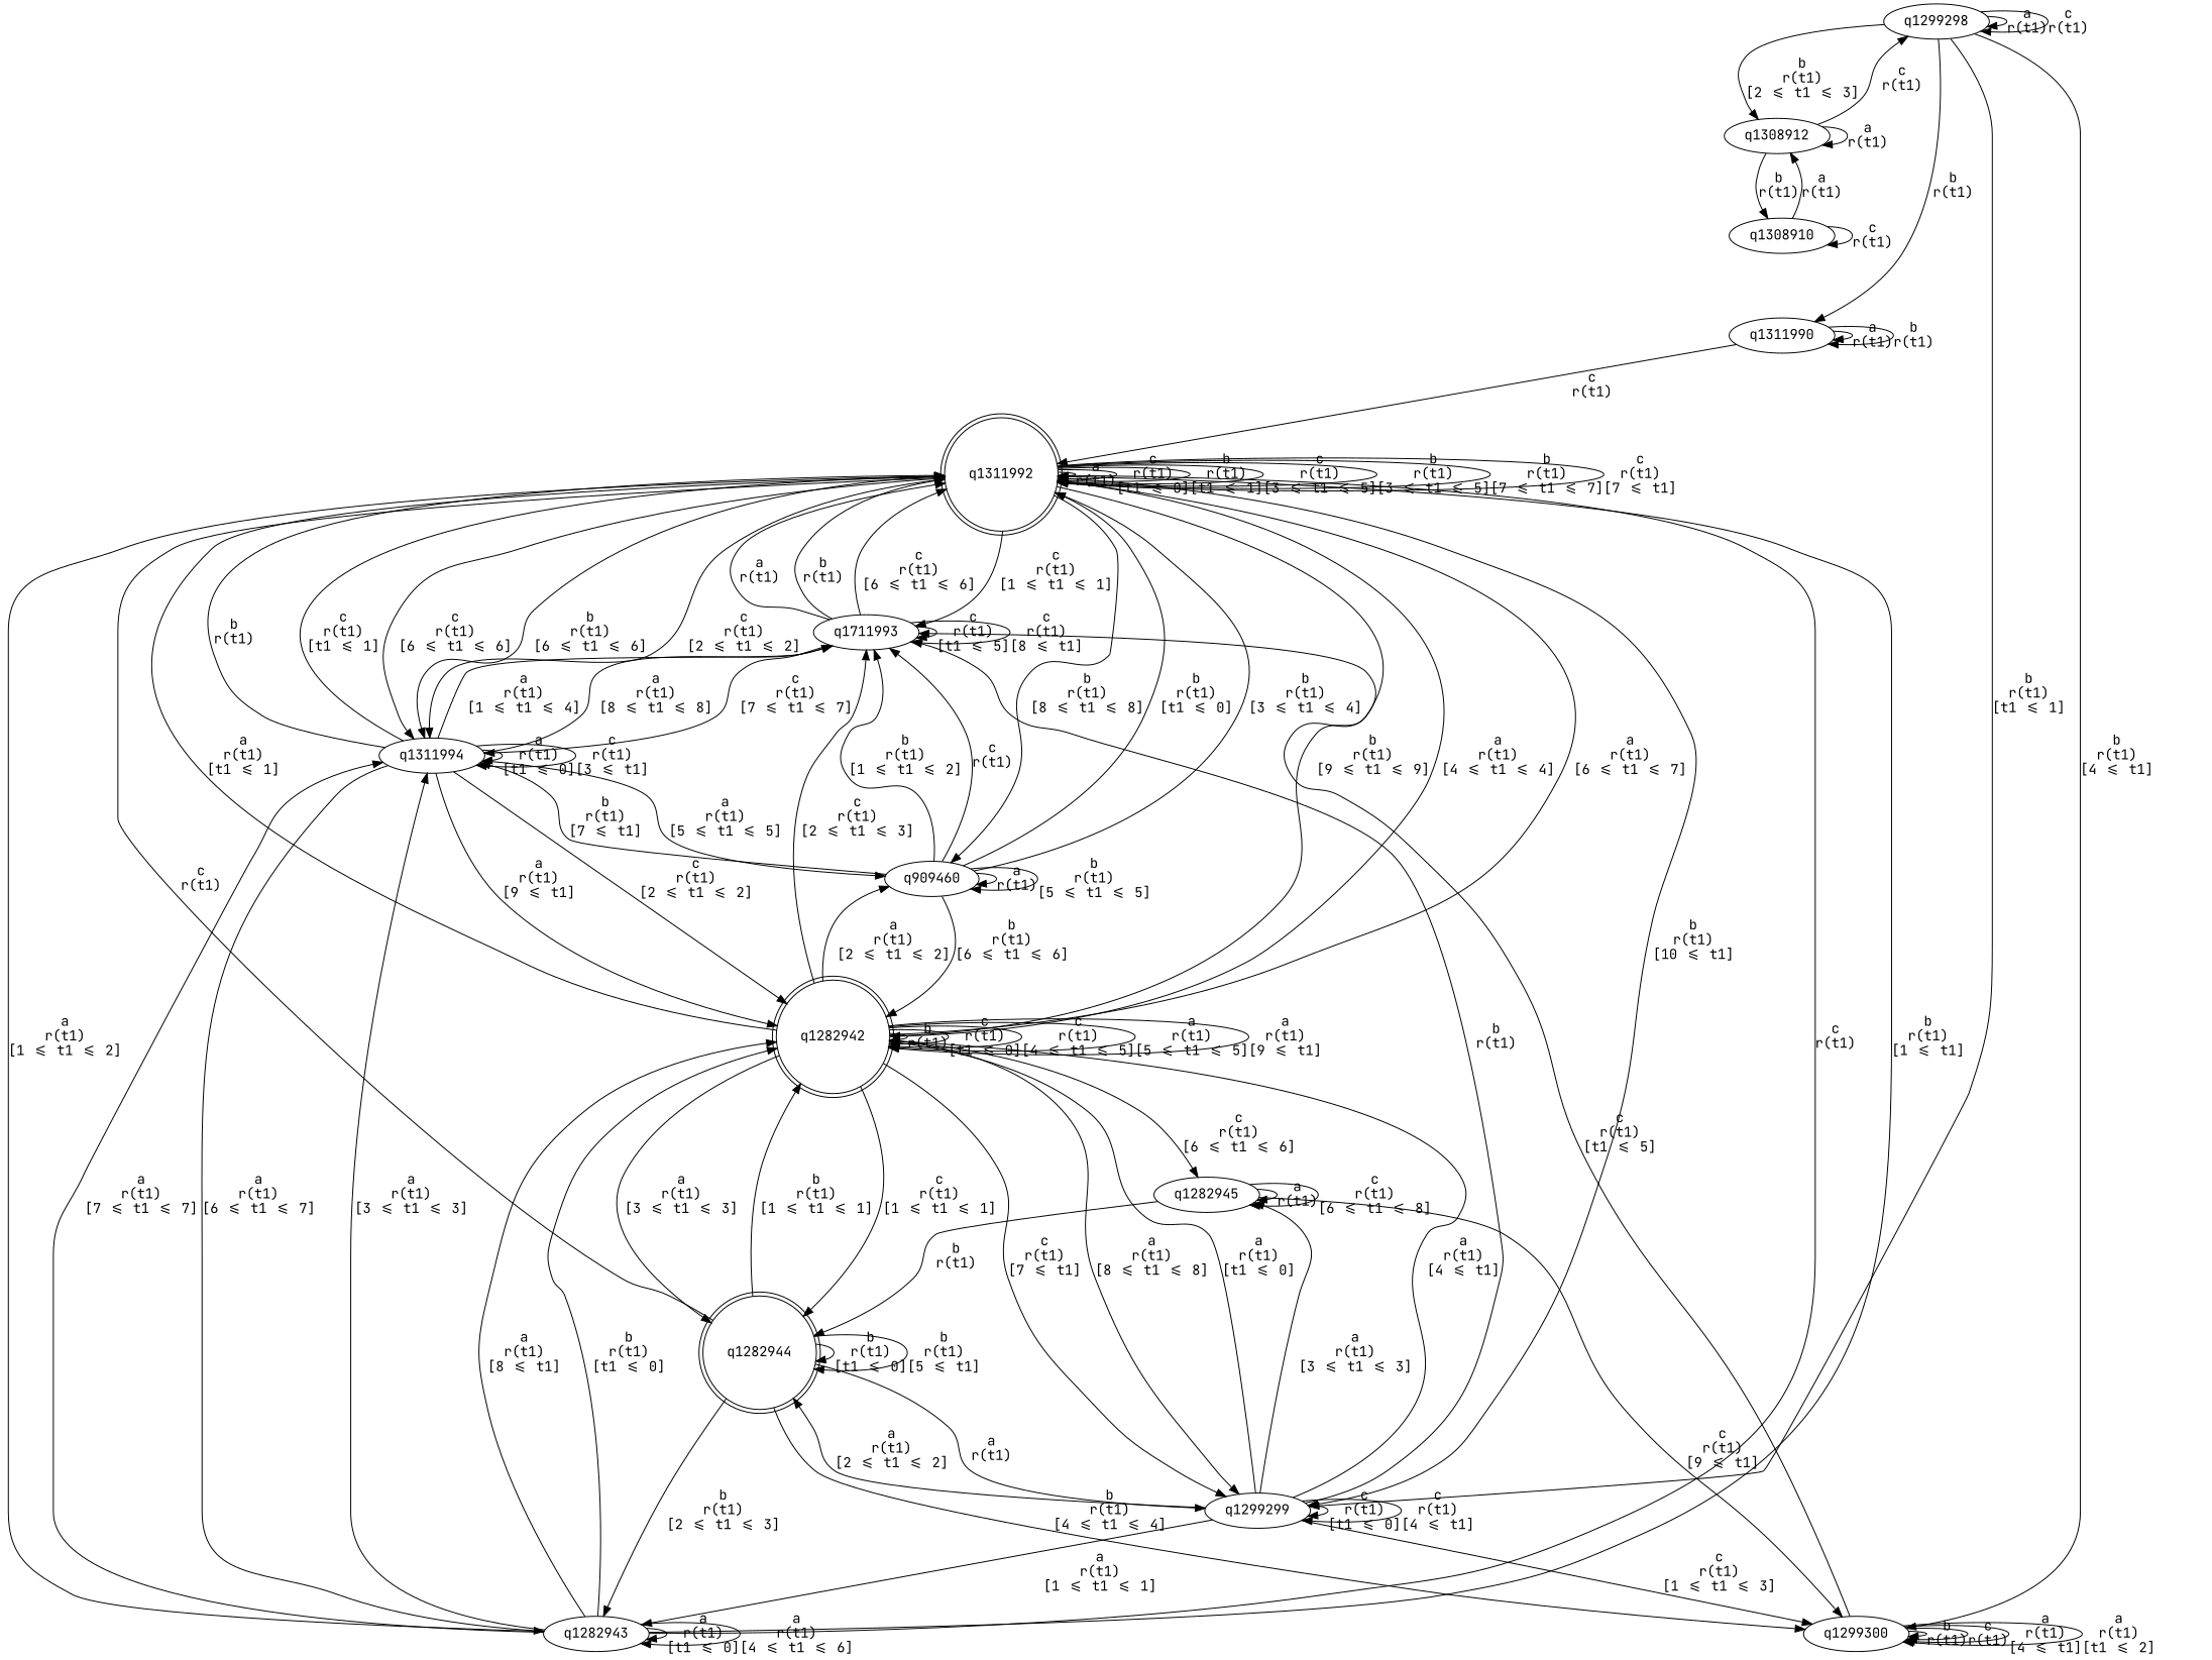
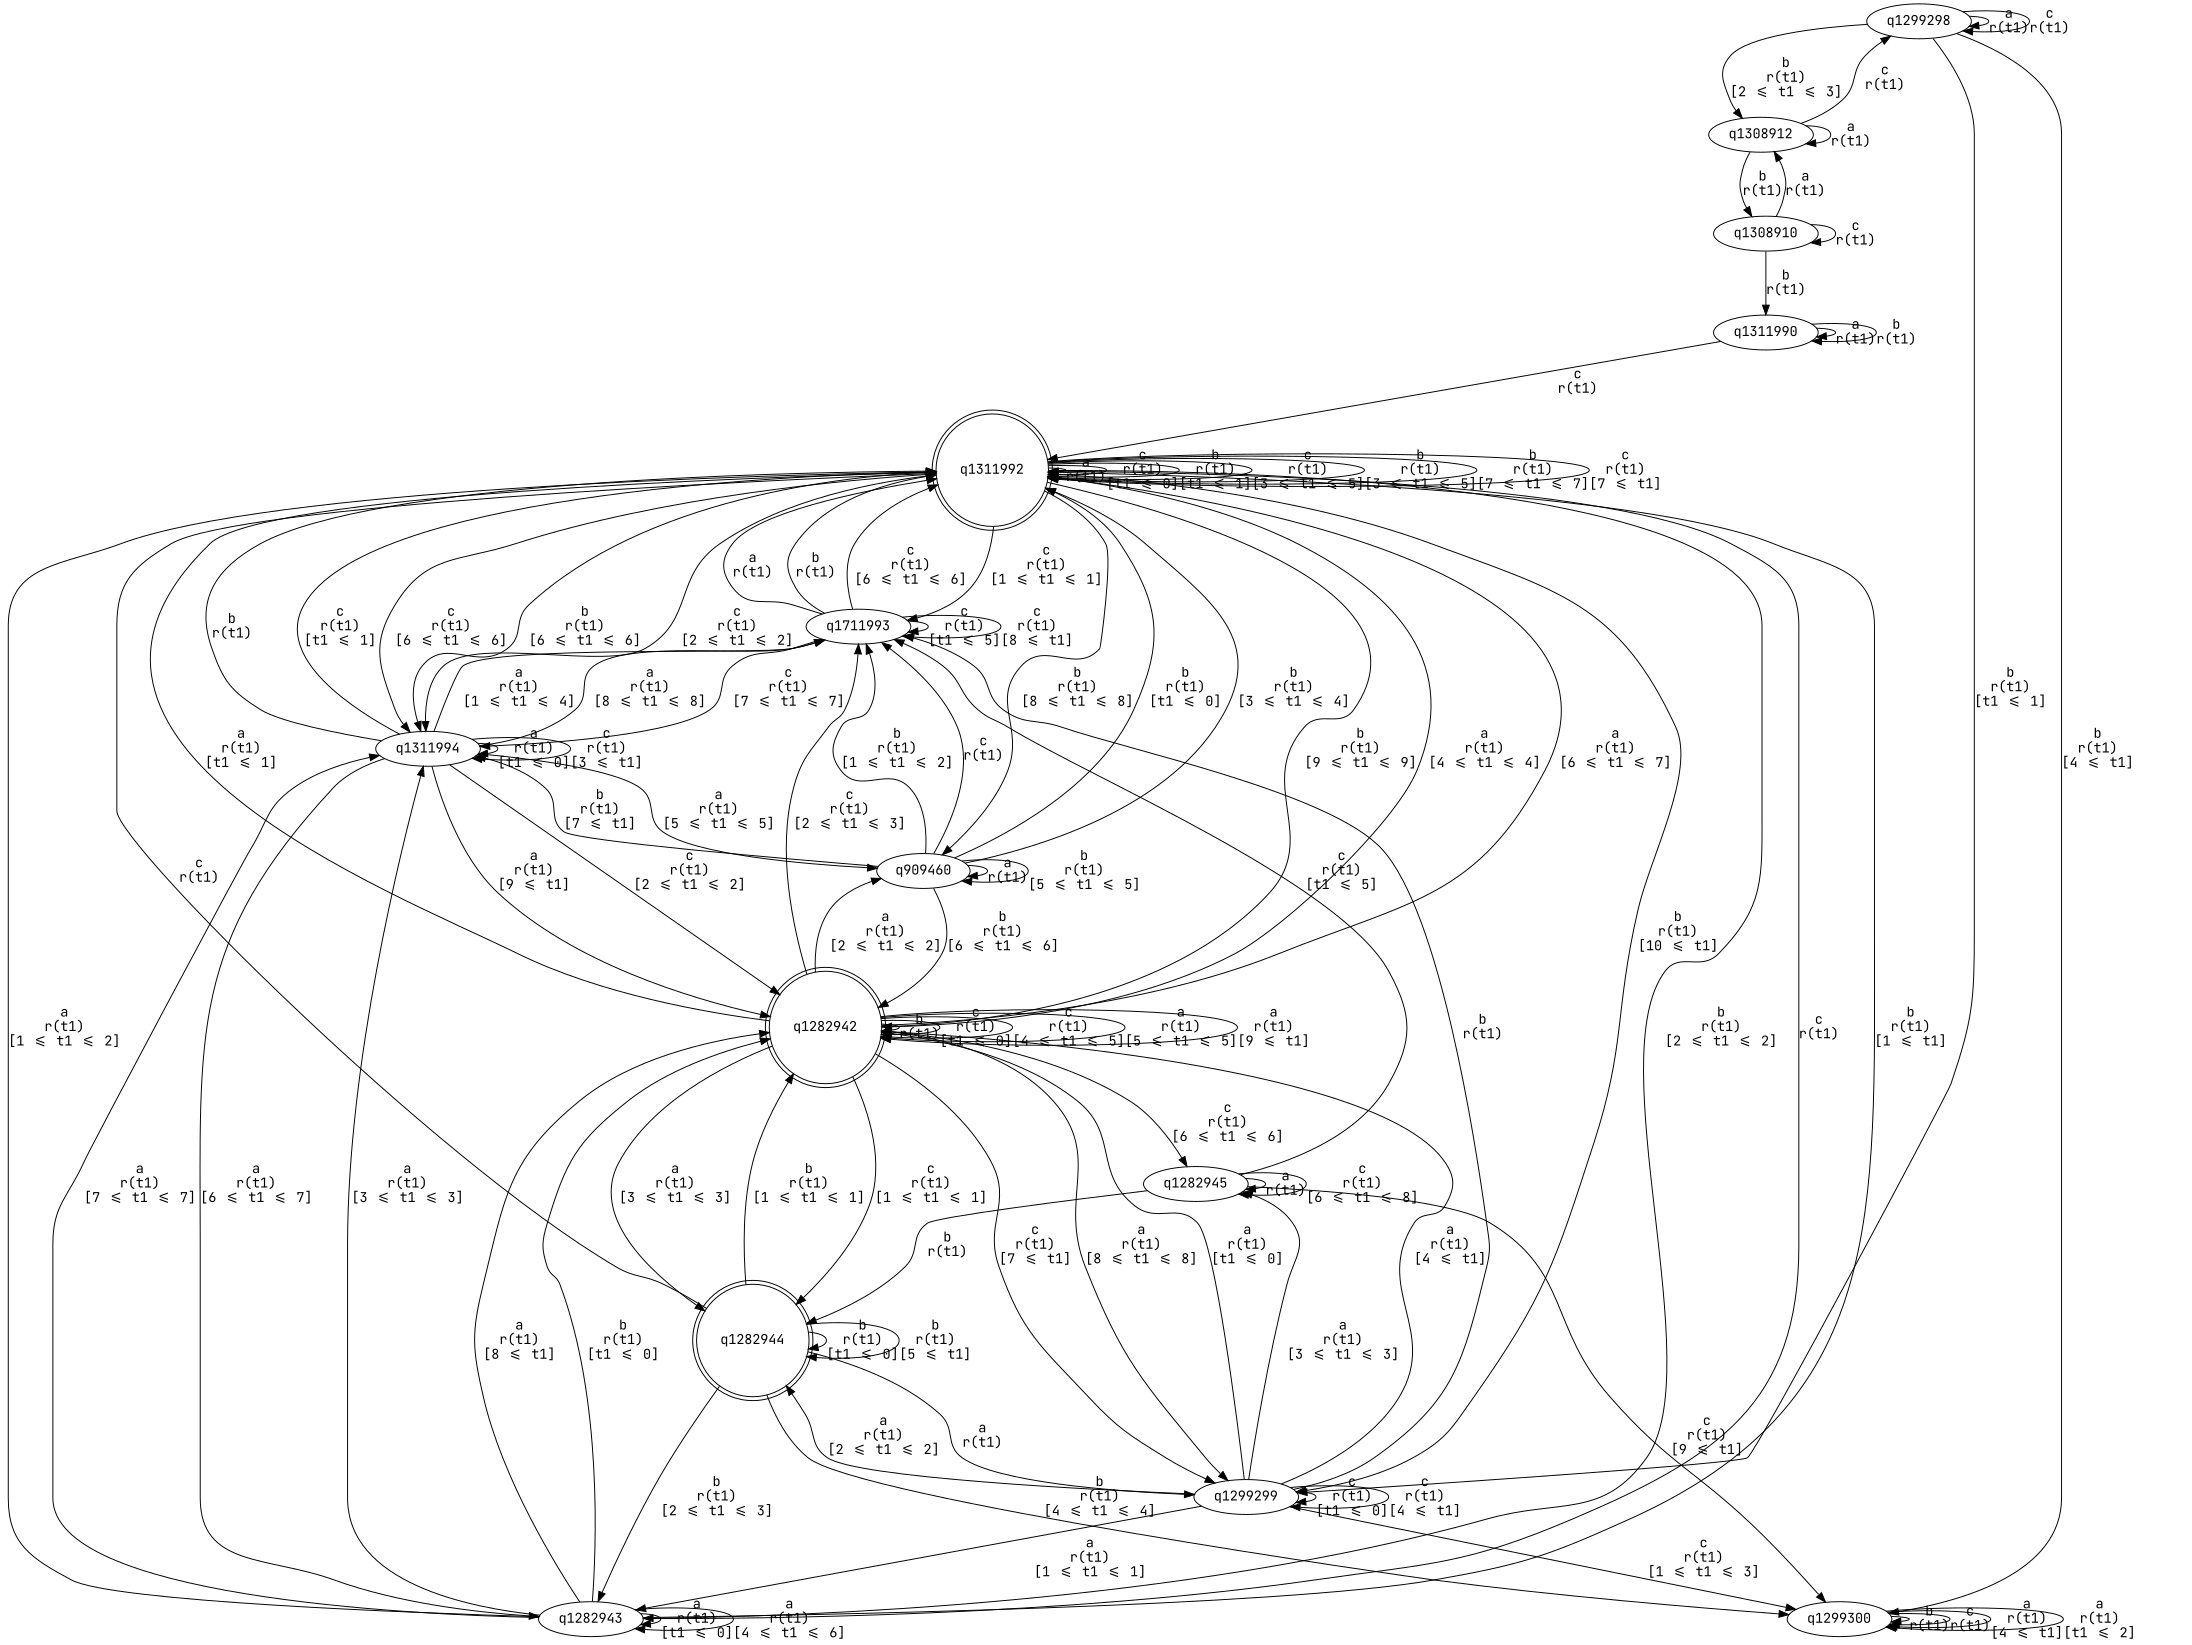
  digraph {
    fontname="JetBrains Mono"
    node [fontname="JetBrains Mono"]
    edge [fontname="JetBrains Mono"]
    n1 [label=q1311992 shape=doublecircle]
    n2 [label=q1711993]
    n3 [label=q1311994]
    n4 [label=q1282942 shape=doublecircle]
    n5 [label=q1299299]
    n6 [label=q1282943]
    n7 [label=q909460]
    n8 [label=q1282944 shape=doublecircle]
    n9 [label=q1282945]
    n10 [label=q1299300]
    n11 [label=q1299298]
    n12 [label=q1308912]
    n13 [label=q1308910]
    n14 [label=q1311990]
    n1 -> n1 [label="a\nr(t1)\n"]
    n1 -> n1 [label="c\nr(t1)\n[t1 <= 0]"]
    n1 -> n1 [label="b\nr(t1)\n[t1 <= 1]"]
    n1 -> n1 [label="c\nr(t1)\n[3 <= t1 <= 5]"]
    n1 -> n1 [label="b\nr(t1)\n[3 <= t1 <= 5]"]
    n1 -> n1 [label="b\nr(t1)\n[7 <= t1 <= 7]"]
    n1 -> n1 [label="c\nr(t1)\n[7 <= t1]"]
    n1 -> n2 [label="c\nr(t1)\n[1 <= t1 <= 1]"]
    n1 -> n3 [label="c\nr(t1)\n[2 <= t1 <= 2]"]
    n1 -> n3 [label="c\nr(t1)\n[6 <= t1 <= 6]"]
    n1 -> n3 [label="b\nr(t1)\n[6 <= t1 <= 6]"]
    n1 -> n4 [label="b\nr(t1)\n[9 <= t1 <= 9]"]
    n1 -> n5 [label="b\nr(t1)\n[10 <= t1]"]
+   n1 -> n6 [label="b\nr(t1)\n[2 <= t1 <= 2]"]
    n1 -> n7 [label="b\nr(t1)\n[8 <= t1 <= 8]"]
    n2 -> n1 [label="a\nr(t1)\n"]
    n2 -> n1 [label="b\nr(t1)\n"]
    n2 -> n1 [label="c\nr(t1)\n[6 <= t1 <= 6]"]
    n2 -> n2 [label="c\nr(t1)\n[t1 <= 5]"]
    n2 -> n2 [label="c\nr(t1)\n[8 <= t1]"]
    n2 -> n3 [label="c\nr(t1)\n[7 <= t1 <= 7]"]
    n3 -> n1 [label="b\nr(t1)\n"]
    n3 -> n1 [label="c\nr(t1)\n[t1 <= 1]"]
    n3 -> n2 [label="a\nr(t1)\n[1 <= t1 <= 4]"]
    n3 -> n2 [label="a\nr(t1)\n[8 <= t1 <= 8]"]
    n3 -> n3 [label="a\nr(t1)\n[t1 <= 0]"]
    n3 -> n3 [label="c\nr(t1)\n[3 <= t1]"]
    n3 -> n4 [label="c\nr(t1)\n[2 <= t1 <= 2]"]
    n3 -> n4 [label="a\nr(t1)\n[9 <= t1]"]
    n3 -> n6 [label="a\nr(t1)\n[6 <= t1 <= 7]"]
    n3 -> n7 [label="a\nr(t1)\n[5 <= t1 <= 5]"]
    n4 -> n1 [label="a\nr(t1)\n[t1 <= 1]"]
    n4 -> n1 [label="a\nr(t1)\n[4 <= t1 <= 4]"]
    n4 -> n1 [label="a\nr(t1)\n[6 <= t1 <= 7]"]
    n4 -> n2 [label="c\nr(t1)\n[2 <= t1 <= 3]"]
    n4 -> n4 [label="b\nr(t1)\n"]
    n4 -> n4 [label="c\nr(t1)\n[t1 <= 0]"]
    n4 -> n4 [label="c\nr(t1)\n[4 <= t1 <= 5]"]
    n4 -> n4 [label="a\nr(t1)\n[5 <= t1 <= 5]"]
    n4 -> n4 [label="a\nr(t1)\n[9 <= t1]"]
    n4 -> n5 [label="a\nr(t1)\n[8 <= t1 <= 8]"]
    n4 -> n5 [label="c\nr(t1)\n[7 <= t1]"]
    n4 -> n7 [label="a\nr(t1)\n[2 <= t1 <= 2]"]
    n4 -> n8 [label="c\nr(t1)\n[1 <= t1 <= 1]"]
    n4 -> n8 [label="a\nr(t1)\n[3 <= t1 <= 3]"]
    n4 -> n9 [label="c\nr(t1)\n[6 <= t1 <= 6]"]
    n5 -> n2 [label="b\nr(t1)\n"]
    n5 -> n4 [label="a\nr(t1)\n[t1 <= 0]"]
    n5 -> n4 [label="a\nr(t1)\n[4 <= t1]"]
    n5 -> n5 [label="c\nr(t1)\n[t1 <= 0]"]
    n5 -> n5 [label="c\nr(t1)\n[4 <= t1]"]
    n5 -> n6 [label="a\nr(t1)\n[1 <= t1 <= 1]"]
    n5 -> n8 [label="a\nr(t1)\n[2 <= t1 <= 2]"]
    n5 -> n9 [label="a\nr(t1)\n[3 <= t1 <= 3]"]
    n5 -> n10 [label="c\nr(t1)\n[1 <= t1 <= 3]"]
    n6 -> n1 [label="c\nr(t1)\n"]
    n6 -> n1 [label="b\nr(t1)\n[1 <= t1]"]
    n6 -> n1 [label="a\nr(t1)\n[1 <= t1 <= 2]"]
    n6 -> n3 [label="a\nr(t1)\n[3 <= t1 <= 3]"]
    n6 -> n3 [label="a\nr(t1)\n[7 <= t1 <= 7]"]
    n6 -> n4 [label="b\nr(t1)\n[t1 <= 0]"]
    n6 -> n4 [label="a\nr(t1)\n[8 <= t1]"]
    n6 -> n6 [label="a\nr(t1)\n[t1 <= 0]"]
    n6 -> n6 [label="a\nr(t1)\n[4 <= t1 <= 6]"]
    n7 -> n1 [label="b\nr(t1)\n[t1 <= 0]"]
    n7 -> n1 [label="b\nr(t1)\n[3 <= t1 <= 4]"]
    n7 -> n2 [label="c\nr(t1)\n"]
    n7 -> n2 [label="b\nr(t1)\n[1 <= t1 <= 2]"]
    n7 -> n3 [label="b\nr(t1)\n[7 <= t1]"]
    n7 -> n4 [label="b\nr(t1)\n[6 <= t1 <= 6]"]
    n7 -> n7 [label="a\nr(t1)\n"]
    n7 -> n7 [label="b\nr(t1)\n[5 <= t1 <= 5]"]
    n8 -> n1 [label="c\nr(t1)\n"]
    n8 -> n4 [label="b\nr(t1)\n[1 <= t1 <= 1]"]
    n8 -> n5 [label="a\nr(t1)\n"]
    n8 -> n6 [label="b\nr(t1)\n[2 <= t1 <= 3]"]
    n8 -> n8 [label="b\nr(t1)\n[t1 <= 0]"]
    n8 -> n8 [label="b\nr(t1)\n[5 <= t1]"]
    n8 -> n10 [label="b\nr(t1)\n[4 <= t1 <= 4]"]
-   n10 -> n2 [label="c\nr(t1)\n[t1 <= 5]"]
+   n9 -> n2 [label="c\nr(t1)\n[t1 <= 5]"]
    n9 -> n8 [label="b\nr(t1)\n"]
    n9 -> n9 [label="a\nr(t1)\n"]
    n9 -> n9 [label="c\nr(t1)\n[6 <= t1 <= 8]"]
    n9 -> n10 [label="c\nr(t1)\n[9 <= t1]"]
    n10 -> n10 [label="b\nr(t1)\n"]
    n10 -> n10 [label="c\nr(t1)\n"]
    n10 -> n10 [label="a\nr(t1)\n[4 <= t1]"]
    n10 -> n10 [label="a\nr(t1)\n[t1 <= 2]"]
    n11 -> n5 [label="b\nr(t1)\n[t1 <= 1]"]
    n11 -> n10 [label="b\nr(t1)\n[4 <= t1]"]
    n11 -> n11 [label="a\nr(t1)\n"]
    n11 -> n11 [label="c\nr(t1)\n"]
    n11 -> n12 [label="b\nr(t1)\n[2 <= t1 <= 3]"]
    n12 -> n11 [label="c\nr(t1)\n"]
    n12 -> n12 [label="a\nr(t1)\n"]
    n12 -> n13 [label="b\nr(t1)\n"]
    n13 -> n12 [label="a\nr(t1)\n"]
    n13 -> n13 [label="c\nr(t1)\n"]
-   n11 -> n14 [label="b\nr(t1)\n"]
+   n13 -> n14 [label="b\nr(t1)\n"]
    n14 -> n1 [label="c\nr(t1)\n"]
    n14 -> n14 [label="a\nr(t1)\n"]
    n14 -> n14 [label="b\nr(t1)\n"]
  }
